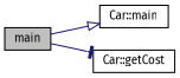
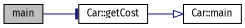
  digraph {
    fontname="Fira Sans"
    rankdir=LR
    node [color=black fillcolor=white fontname="Fira Sans" fontsize=10 shape=record style=filled]
    edge [color=midnightblue fontname="Fira Sans" fontsize=10 labelfontname=Helvetica labelfontsize=10 style=solid]
    n1 [fillcolor=grey75 fontcolor=black height=0.2 label=main width=0.4]
    n2 [height=0.2 label="Car::main" width=0.4]
    n3 [height=0.2 label="Car::getCost" width=0.4]
-   n1 -> n2 [arrowhead=onormal]
+   n3 -> n2 [arrowhead=onormal]
    n1 -> n3 [arrowhead=tee]
  }
